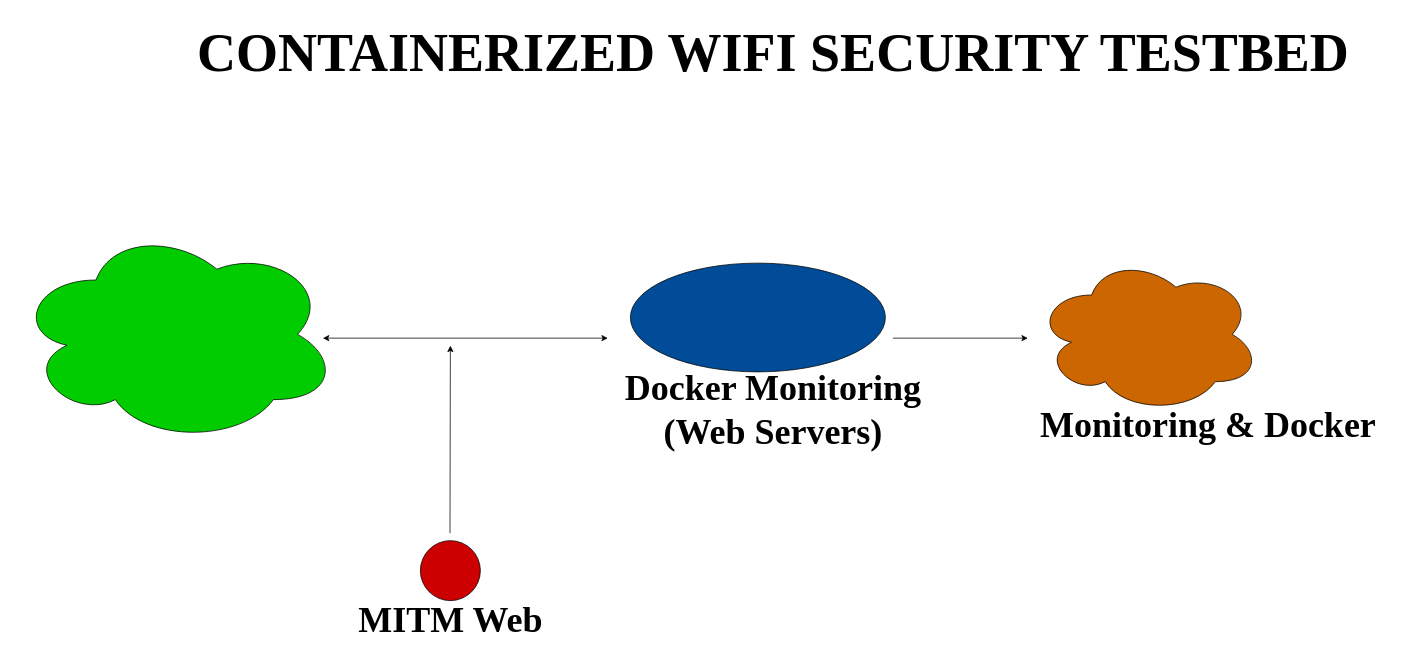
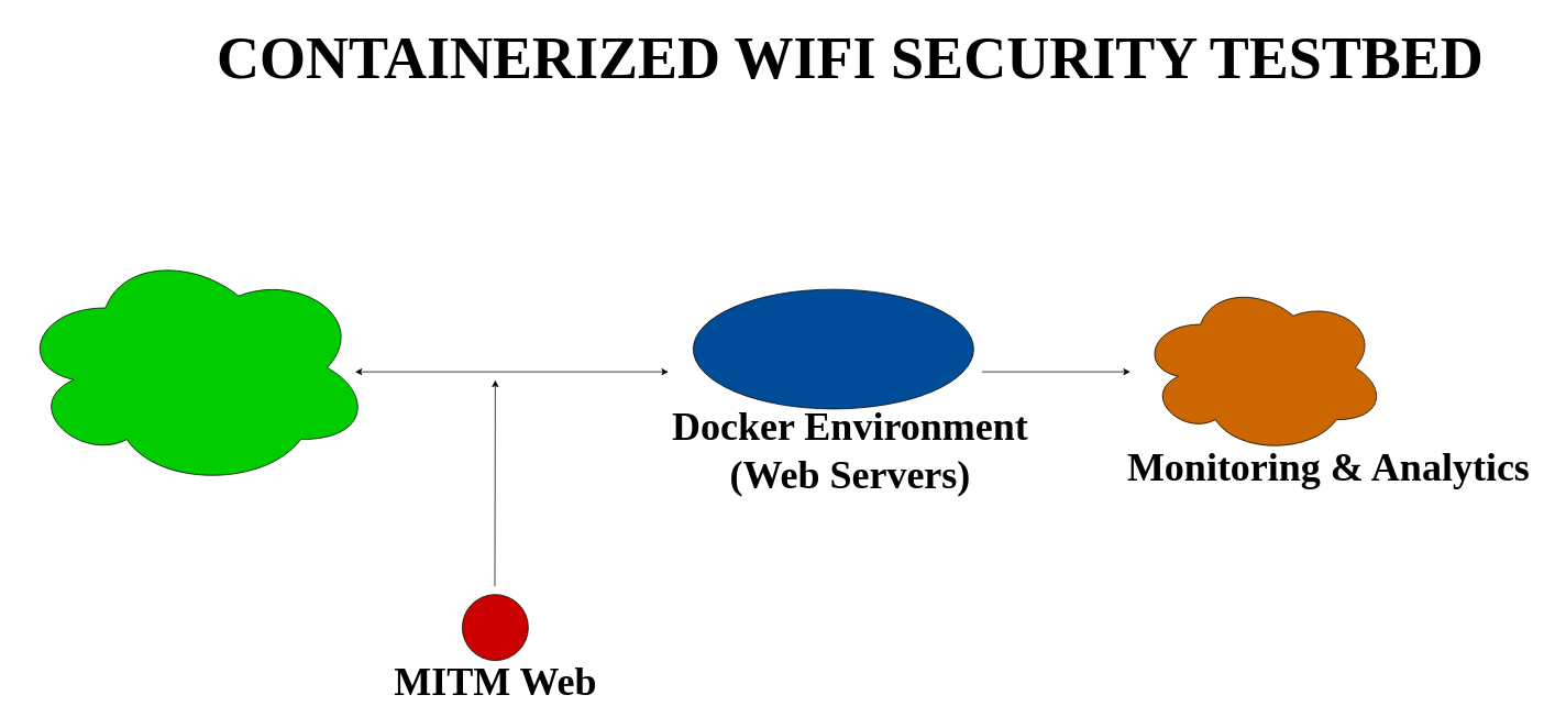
  <mxCell id="0" />
  <mxCell id="1" parent="0" />
  <mxCell id="2" value="" style="ellipse;shape=cloud;whiteSpace=wrap;html=1;fillColor=#00CC00;" vertex="1" parent="1"><mxGeometry x="20" y="300" width="430" height="290" as="geometry" /></mxCell>
  <mxCell id="3" value="" style="endArrow=classic;startArrow=classic;html=1;rounded=0;fontFamily=Times New Roman;fontSize=48;" edge="1" parent="1"><mxGeometry width="50" height="50" relative="1" as="geometry"><mxPoint x="430" y="450" as="sourcePoint" /><mxPoint x="810" y="450" as="targetPoint" /></mxGeometry></mxCell>
- <mxCell id="4" value="&lt;font style=&quot;font-size: 48px;&quot; face=&quot;Times New Roman&quot;&gt;&lt;b style=&quot;&quot;&gt;Docker Monitoring&lt;br&gt;(Web Servers)&lt;br&gt;&lt;/b&gt;&lt;/font&gt;" style="text;html=1;resizable=0;autosize=1;align=center;verticalAlign=middle;points=[];fillColor=none;strokeColor=none;rounded=0;" vertex="1" parent="1"><mxGeometry x="820" y="480" width="420" height="130" as="geometry" /></mxCell>
+ <mxCell id="4" value="&lt;font style=&quot;font-size: 48px;&quot; face=&quot;Times New Roman&quot;&gt;&lt;b style=&quot;&quot;&gt;Docker Environment&lt;br&gt;(Web Servers)&lt;br&gt;&lt;/b&gt;&lt;/font&gt;" style="text;html=1;resizable=0;autosize=1;align=center;verticalAlign=middle;points=[];fillColor=none;strokeColor=none;rounded=0;" vertex="1" parent="1"><mxGeometry x="820" y="480" width="420" height="130" as="geometry" /></mxCell>
  <mxCell id="5" value="" style="ellipse;shape=cloud;whiteSpace=wrap;html=1;fontFamily=Times New Roman;fontSize=48;fillColor=#CC6600;" vertex="1" parent="1"><mxGeometry x="1380" y="340" width="300" height="210" as="geometry" /></mxCell>
  <mxCell id="6" value="" style="ellipse;whiteSpace=wrap;html=1;fontFamily=Times New Roman;fontSize=48;fillColor=#004C99;" vertex="1" parent="1"><mxGeometry x="840" y="350" width="340" height="145" as="geometry" /></mxCell>
- <mxCell id="7" value="&lt;b&gt;Monitoring &amp;amp; Docker&lt;/b&gt;" style="text;html=1;resizable=0;autosize=1;align=center;verticalAlign=middle;points=[];fillColor=none;strokeColor=none;rounded=0;fontFamily=Times New Roman;fontSize=48;" vertex="1" parent="1"><mxGeometry x="1370" y="530" width="480" height="70" as="geometry" /></mxCell>
+ <mxCell id="7" value="&lt;b&gt;Monitoring &amp;amp; Analytics&lt;/b&gt;" style="text;html=1;resizable=0;autosize=1;align=center;verticalAlign=middle;points=[];fillColor=none;strokeColor=none;rounded=0;fontFamily=Times New Roman;fontSize=48;" vertex="1" parent="1"><mxGeometry x="1370" y="530" width="480" height="70" as="geometry" /></mxCell>
  <mxCell id="8" value="" style="ellipse;whiteSpace=wrap;html=1;aspect=fixed;fontFamily=Times New Roman;fontSize=48;fillColor=#CC0000;" vertex="1" parent="1"><mxGeometry x="560" y="720" width="80" height="80" as="geometry" /></mxCell>
  <mxCell id="9" value="" style="endArrow=classic;html=1;rounded=0;fontFamily=Times New Roman;fontSize=48;" edge="1" parent="1"><mxGeometry width="50" height="50" relative="1" as="geometry"><mxPoint x="599.5" y="710" as="sourcePoint" /><mxPoint x="600" y="460" as="targetPoint" /></mxGeometry></mxCell>
  <mxCell id="10" value="&lt;font face=&quot;Times New Roman&quot;&gt;&lt;span style=&quot;font-size: 48px;&quot;&gt;&lt;b&gt;MITM Web&lt;/b&gt;&lt;/span&gt;&lt;/font&gt;" style="text;html=1;resizable=0;autosize=1;align=center;verticalAlign=middle;points=[];fillColor=none;strokeColor=none;rounded=0;" vertex="1" parent="1"><mxGeometry x="460" y="790" width="280" height="70" as="geometry" /></mxCell>
  <mxCell id="11" value="&lt;b&gt;&lt;font style=&quot;font-size: 72px;&quot;&gt;CONTAINERIZED WIFI SECURITY TESTBED&lt;/font&gt;&lt;/b&gt;" style="text;html=1;resizable=0;autosize=1;align=center;verticalAlign=middle;points=[];fillColor=none;strokeColor=none;rounded=0;fontFamily=Times New Roman;fontSize=48;" vertex="1" parent="1"><mxGeometry x="330" y="20" width="1400" height="100" as="geometry" /></mxCell>
  <mxCell id="12" value="" style="endArrow=classic;html=1;rounded=0;fontFamily=Times New Roman;fontSize=72;" edge="1" parent="1"><mxGeometry width="50" height="50" relative="1" as="geometry"><mxPoint x="1190" y="450" as="sourcePoint" /><mxPoint x="1370" y="450" as="targetPoint" /></mxGeometry></mxCell>
